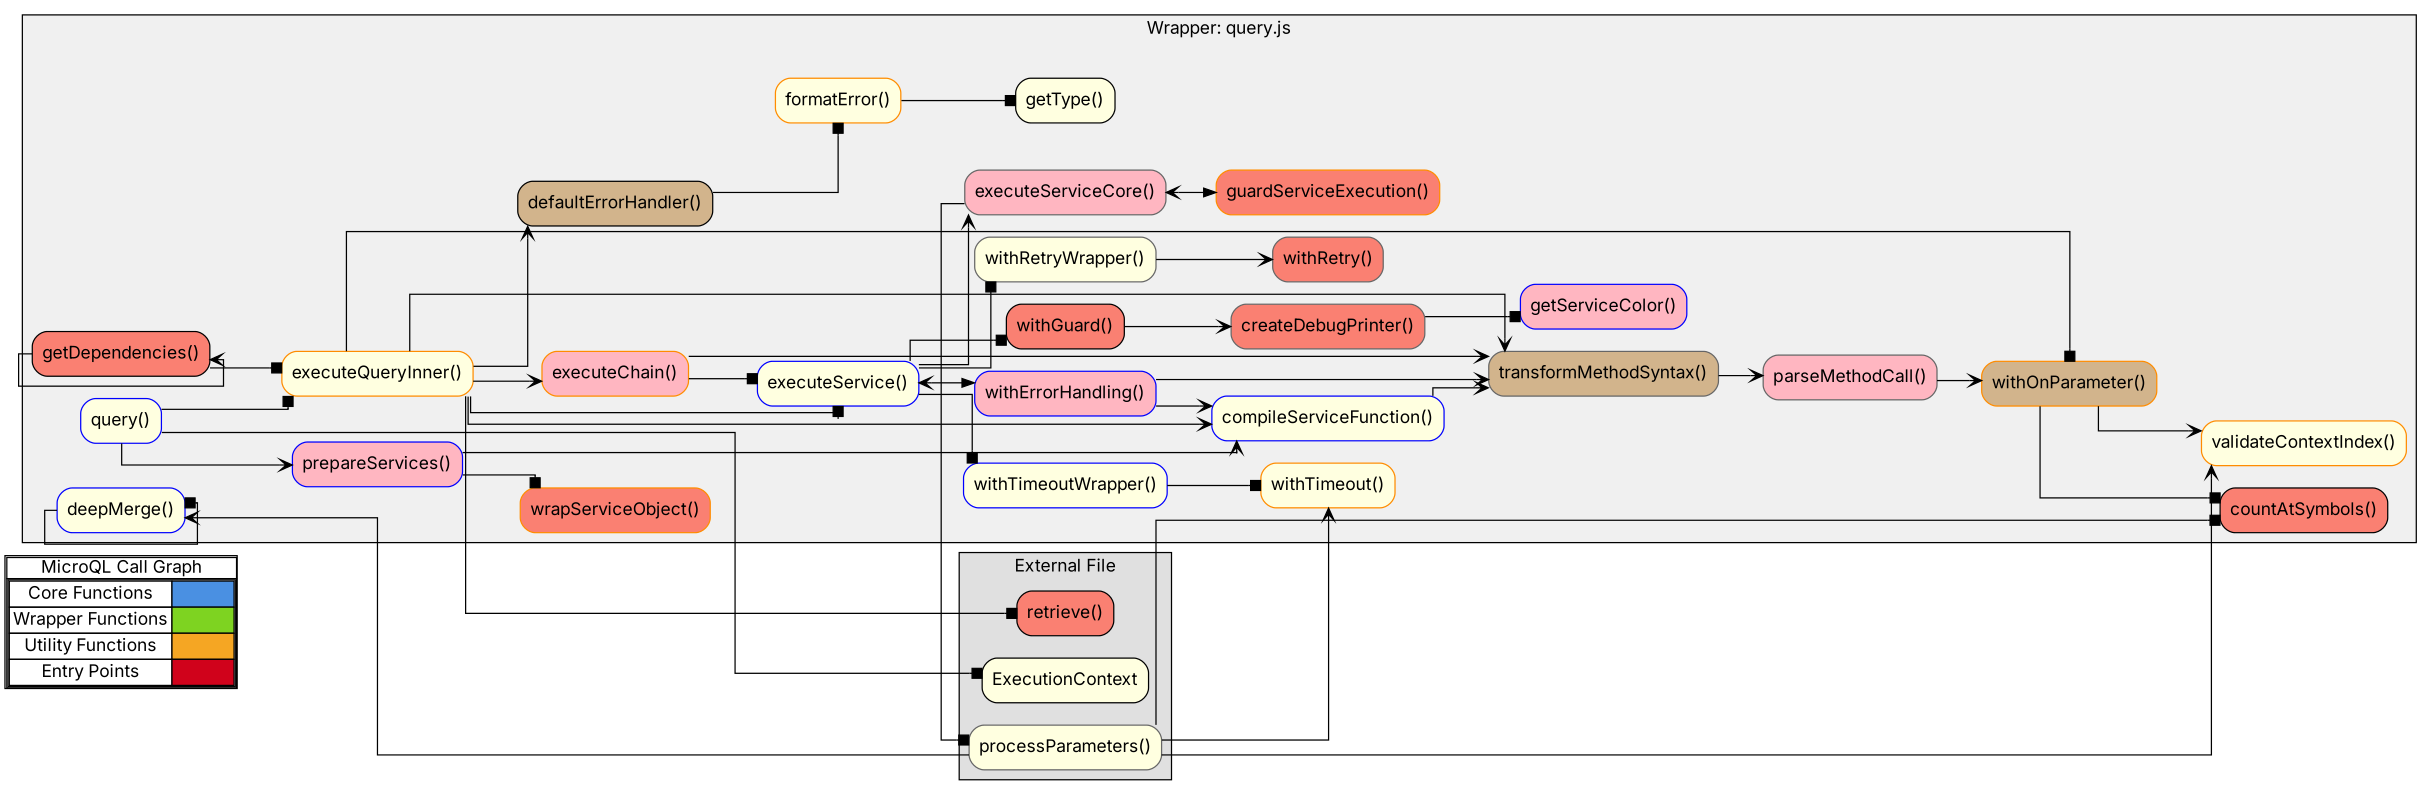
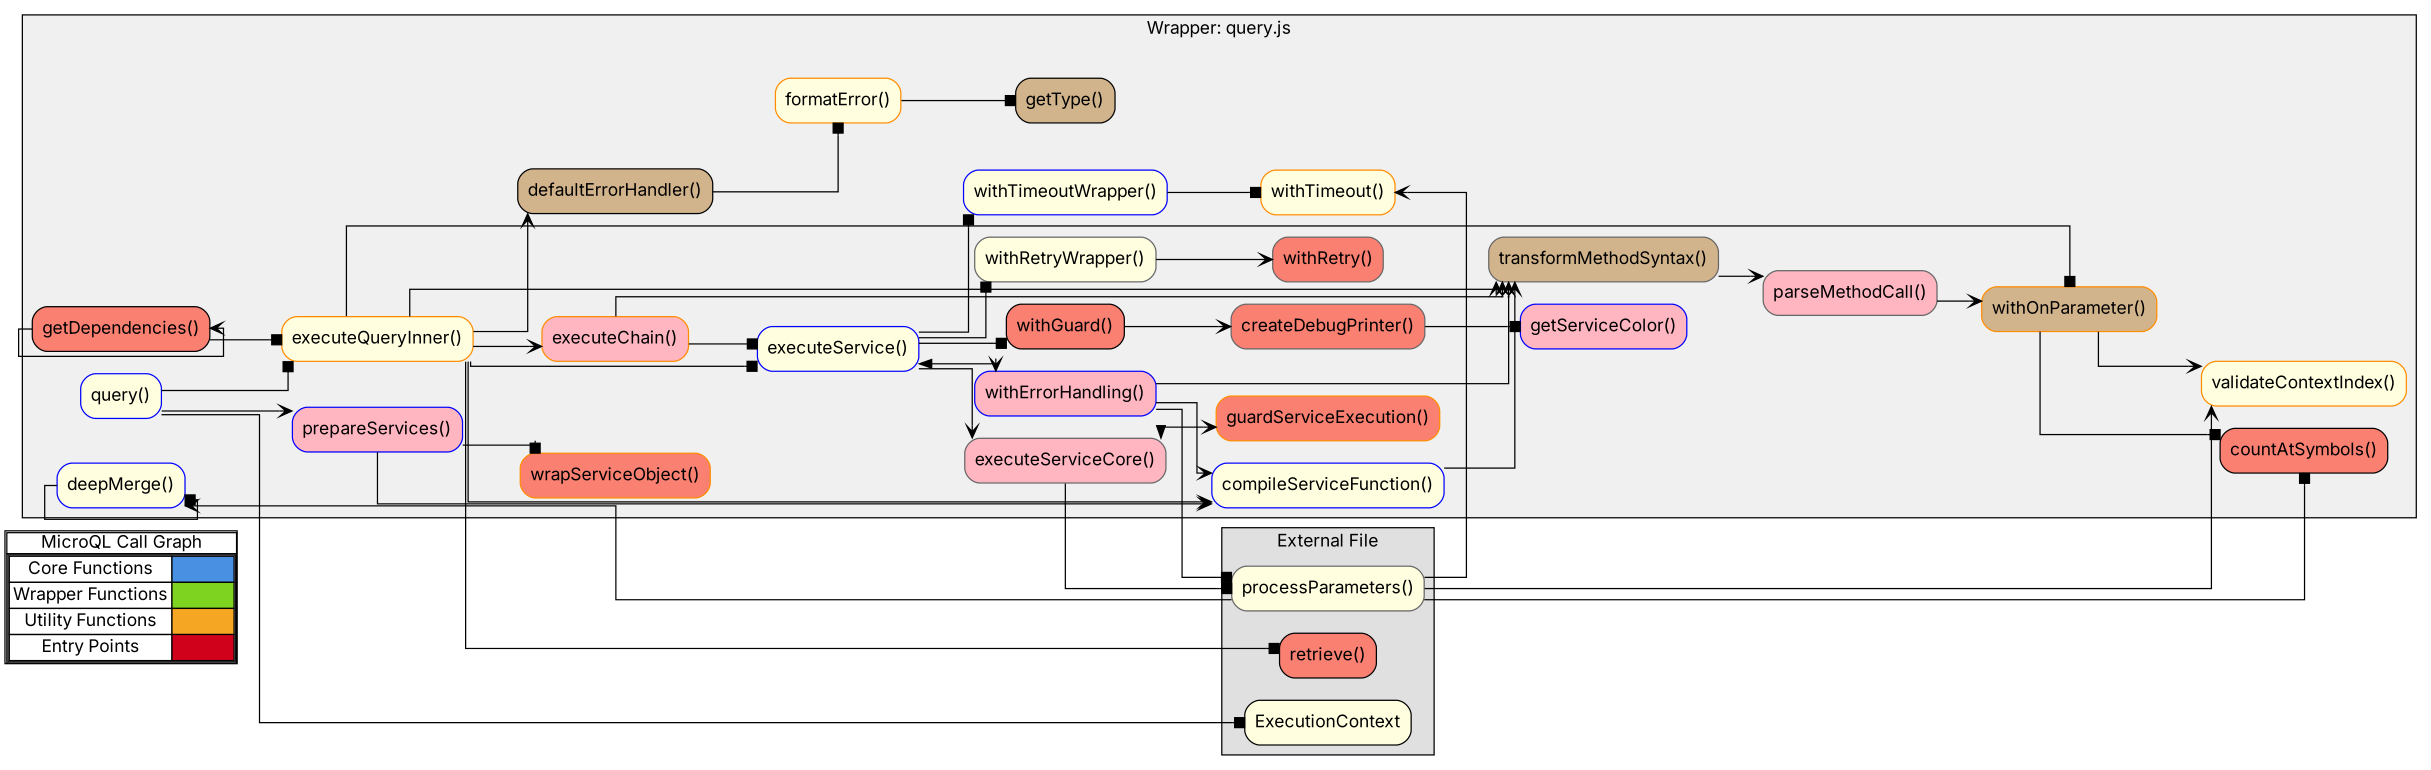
  digraph {
    concentrate=true
    fontname=Inter
    rankdir=LR
    splines=ortho
    node [fontname=Inter shape=rect color=blue fillcolor=lightyellow style="rounded,filled"]
    edge [arrowhead=vee fontname=Inter]
    n1 [label=<             <table cellspacing="0" cellpadding="0" border="1">                 <tr><td>MicroQL Call Graph</td></tr>                 <tr><td>                     <table cellspacing="0">                         <tr><td>Core Functions</td><td width="50px" bgcolor='#4A90E2'></td></tr>                         <tr><td>Wrapper Functions</td><td bgcolor='#7ED321'></td></tr>                         <tr><td>Utility Functions</td><td bgcolor='#F5A623'></td></tr>                         <tr><td>Entry Points</td><td bgcolor='#D0021B'></td></tr>                     </table>                 </td></tr>             </table>         > margin=0 shape=none color="" fillcolor="" style=""]
    n2 [label="query()"]
    n3 [color=darkorange label="executeQueryInner()"]
    n4 [label="executeService()"]
    n5 [color=gray40 fillcolor=lightpink label="executeServiceCore()"]
    n6 [color=darkorange fillcolor=lightpink label="executeChain()"]
    n7 [color=darkorange fillcolor=salmon label="guardServiceExecution()"]
    n8 [fillcolor=lightpink label="withErrorHandling()"]
    n9 [color=gray40 label="withRetryWrapper()"]
    n10 [label="withTimeoutWrapper()"]
    n11 [color=black fillcolor=salmon label="withGuard()"]
    n12 [color=darkorange label="withTimeout()"]
    n13 [color=gray40 fillcolor=salmon label="withRetry()"]
    n14 [fillcolor=lightpink label="prepareServices()"]
    n15 [color=darkorange fillcolor=salmon label="wrapServiceObject()"]
    n16 [label="compileServiceFunction()"]
    n17 [color=gray40 fillcolor=tan label="transformMethodSyntax()"]
    n18 [color=gray40 fillcolor=lightpink label="parseMethodCall()"]
    n19 [color=darkorange fillcolor=tan label="withOnParameter()"]
    n20 [color=darkorange label="validateContextIndex()"]
    n21 [color=black fillcolor=salmon label="getDependencies()"]
    n22 [color=black fillcolor=salmon label="countAtSymbols()"]
    n23 [color=gray40 fillcolor=salmon label="createDebugPrinter()"]
    n24 [color=darkorange label="formatError()"]
    n25 [color=black fillcolor=tan label="defaultErrorHandler()"]
    n26 [label="deepMerge()"]
-   n27 [color=black label="getType()"]
+   n27 [color=black fillcolor=tan label="getType()"]
    n28 [fillcolor=lightpink label="getServiceColor()"]
    n29 [color=gray40 label="processParameters()"]
    n30 [color=black fillcolor=salmon label="retrieve()"]
    n31 [color=black label=ExecutionContext]
    subgraph sub_1 {
      label="MicroQL Function Call Graph"
      rank=min
      n1
    }
    subgraph cluster_2 {
      fillcolor="#f0f0f0"
      label="Wrapper: query.js"
      style=filled
      n2
      n3
      n4
      n5
      n6
      n7
      n8
      n9
      n10
      n11
      n12
      n13
      n14
      n15
      n16
      n17
      n18
      n19
      n20
      n21
      n22
      n23
      n24
      n25
      n26
      n27
      n28
    }
    subgraph cluster_3 {
      fillcolor="#e0e0e0"
      label="External File"
      style=filled
      n29
      n30
      n31
    }
    n2 -> n3 [arrowhead=box]
    n2 -> n14
    n2 -> n31 [arrowhead=box]
    n3 -> n4 [arrowhead=box]
    n3 -> n4 [arrowhead=""]
    n3 -> n6
    n3 -> n16
    n3 -> n17
    n3 -> n19 [arrowhead=box]
    n3 -> n25
    n3 -> n30 [arrowhead=box]
    n4 -> n5
    n4 -> n8
    n4 -> n9 [arrowhead=box]
    n4 -> n10 [arrowhead=box]
    n4 -> n11 [arrowhead=box]
    n5 -> n7
    n5 -> n29 [arrowhead=box]
    n6 -> n4 [arrowhead=box]
    n6 -> n17
    n7 -> n5 [arrowhead=""]
    n8 -> n4 [arrowhead=""]
    n8 -> n16
    n8 -> n17
+   n8 -> n29 [arrowhead=box]
    n9 -> n13
    n10 -> n12 [arrowhead=box]
    n11 -> n23
    n14 -> n15 [arrowhead=box]
    n14 -> n16
    n16 -> n17
    n17 -> n18
    n18 -> n19
    n19 -> n20
    n19 -> n22 [arrowhead=box]
    n21 -> n3 [arrowhead=box]
    n21 -> n21
    n23 -> n28 [arrowhead=box]
    n24 -> n27 [arrowhead=box]
    n25 -> n24 [arrowhead=box]
    n26 -> n26 [arrowhead=box]
    n29 -> n12
    n29 -> n20
    n29 -> n22 [arrowhead=box]
    n29 -> n26
  }
